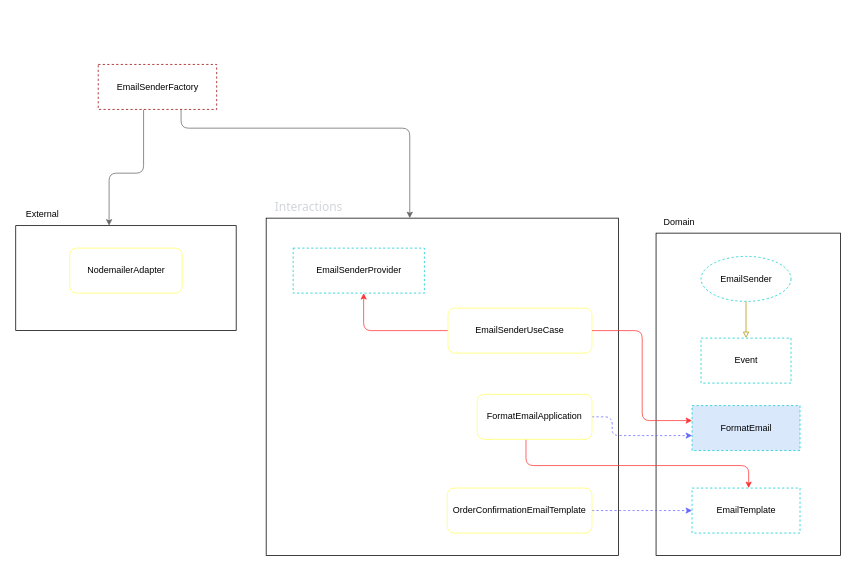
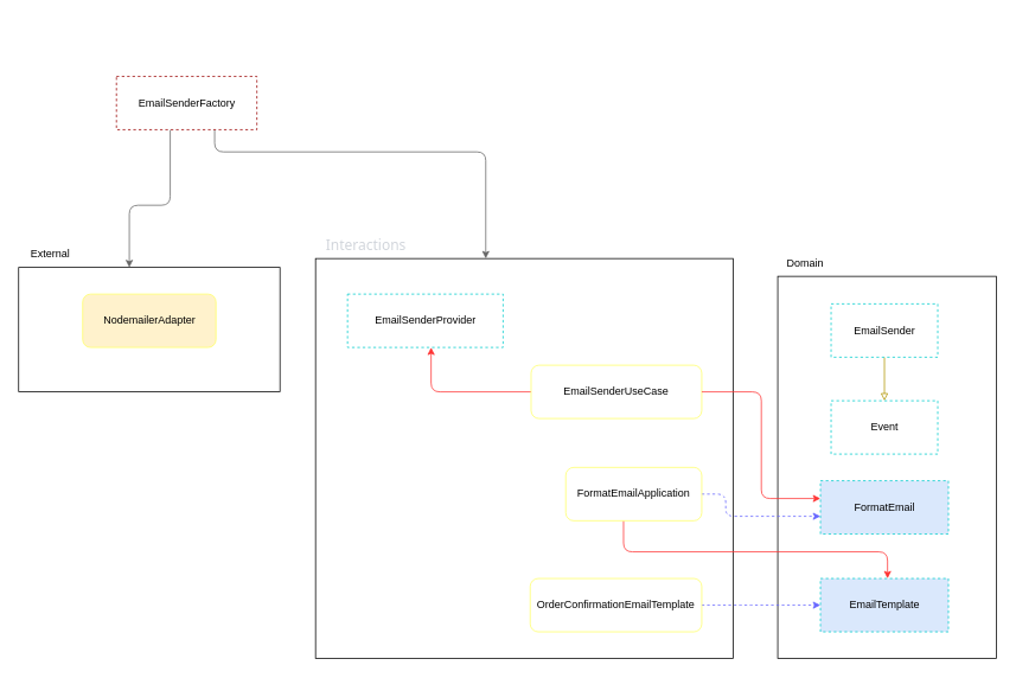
  <mxCell id="0" />
  <mxCell id="1" parent="0" />
  <mxCell id="2" value="" style="rounded=0;whiteSpace=wrap;html=1;" parent="1" vertex="1"><mxGeometry x="354.5" y="290" width="470" height="450" as="geometry" /></mxCell>
  <mxCell id="3" style="edgeStyle=orthogonalEdgeStyle;html=1;strokeColor=#ff3333;" parent="1" source="4" target="6" edge="1"><mxGeometry relative="1" as="geometry"><Array as="points"><mxPoint x="484.5" y="440" /></Array></mxGeometry></mxCell>
  <mxCell id="4" value="EmailSenderUseCase" style="rounded=1;whiteSpace=wrap;html=1;strokeColor=#FFFF66;" parent="1" vertex="1"><mxGeometry x="597" y="410" width="192" height="60" as="geometry" /></mxCell>
  <mxCell id="5" value="&lt;div style=&quot;text-align: start;&quot;&gt;&lt;span style=&quot;background-color: initial; font-size: 16px;&quot;&gt;&lt;font face=&quot;Söhne, ui-sans-serif, system-ui, -apple-system, Segoe UI, Roboto, Ubuntu, Cantarell, Noto Sans, sans-serif, Helvetica Neue, Arial, Apple Color Emoji, Segoe UI Emoji, Segoe UI Symbol, Noto Color Emoji&quot; color=&quot;#d1d5db&quot;&gt;Interactions&lt;/font&gt;&lt;/span&gt;&lt;/div&gt;" style="text;html=1;strokeColor=none;fillColor=none;align=center;verticalAlign=middle;whiteSpace=wrap;rounded=0;" parent="1" vertex="1"><mxGeometry x="354.5" y="260" width="112.5" height="30" as="geometry" /></mxCell>
  <mxCell id="6" value="EmailSenderProvider" style="rounded=0;whiteSpace=wrap;html=1;strokeColor=#00CCCC;dashed=1;" parent="1" vertex="1"><mxGeometry x="390.5" y="330" width="175" height="60" as="geometry" /></mxCell>
  <mxCell id="7" value="" style="rounded=0;whiteSpace=wrap;html=1;" parent="1" vertex="1"><mxGeometry x="874.5" y="310" width="246" height="430" as="geometry" /></mxCell>
  <mxCell id="8" value="Domain" style="text;html=1;align=center;verticalAlign=middle;resizable=0;points=[];autosize=1;strokeColor=none;fillColor=none;" parent="1" vertex="1"><mxGeometry x="874.5" y="280" width="60" height="30" as="geometry" /></mxCell>
  <mxCell id="9" style="edgeStyle=orthogonalEdgeStyle;html=1;endArrow=block;strokeColor=#B09500;fillColor=#e3c800;endFill=0;" parent="1" source="10" target="19" edge="1"><mxGeometry relative="1" as="geometry"><Array as="points" /></mxGeometry></mxCell>
- <mxCell id="10" value="EmailSender" style="ellipse;whiteSpace=wrap;html=1;strokeColor=#00CCCC;dashed=1;" parent="1" vertex="1"><mxGeometry x="934.5" y="341" width="120" height="60" as="geometry" /></mxCell>
+ <mxCell id="10" value="EmailSender" style="rounded=0;whiteSpace=wrap;html=1;strokeColor=#00CCCC;dashed=1;" parent="1" vertex="1"><mxGeometry x="934.5" y="341" width="120" height="60" as="geometry" /></mxCell>
  <mxCell id="11" value="" style="rounded=0;whiteSpace=wrap;html=1;" parent="1" vertex="1"><mxGeometry x="20.5" y="300" width="294" height="140" as="geometry" /></mxCell>
  <mxCell id="12" value="External" style="text;html=1;align=center;verticalAlign=middle;resizable=0;points=[];autosize=1;strokeColor=none;fillColor=none;" parent="1" vertex="1"><mxGeometry x="20.5" y="270" width="70" height="30" as="geometry" /></mxCell>
- <mxCell id="13" value="NodemailerAdapter" style="rounded=1;whiteSpace=wrap;html=1;strokeColor=#FFFF66;" parent="1" vertex="1"><mxGeometry x="92.5" y="330" width="150" height="60" as="geometry" /></mxCell>
+ <mxCell id="13" value="NodemailerAdapter" style="rounded=1;whiteSpace=wrap;html=1;strokeColor=#FFFF66;fillColor=#fff2cc;" parent="1" vertex="1"><mxGeometry x="92.5" y="330" width="150" height="60" as="geometry" /></mxCell>
  <mxCell id="14" value="" style="rounded=0;whiteSpace=wrap;html=1;strokeColor=#FFFFFF;fontColor=#000000;" parent="1" vertex="1"><mxGeometry x="50.5" y="50" width="340" height="150" as="geometry" /></mxCell>
  <mxCell id="15" value="&lt;font color=&quot;#ffffff&quot;&gt;Main&lt;/font&gt;" style="text;html=1;align=center;verticalAlign=middle;resizable=0;points=[];autosize=1;strokeColor=none;fillColor=none;fontColor=#000000;" parent="1" vertex="1"><mxGeometry x="50.5" y="20" width="50" height="30" as="geometry" /></mxCell>
  <mxCell id="16" style="edgeStyle=orthogonalEdgeStyle;html=1;strokeColor=#666666;" parent="1" source="18" target="11" edge="1"><mxGeometry relative="1" as="geometry"><Array as="points"><mxPoint x="191" y="230" /><mxPoint x="145" y="230" /></Array></mxGeometry></mxCell>
  <mxCell id="17" style="edgeStyle=orthogonalEdgeStyle;html=1;strokeColor=#666666;" parent="1" source="18" target="2" edge="1"><mxGeometry relative="1" as="geometry"><Array as="points"><mxPoint x="241" y="170" /><mxPoint x="546" y="170" /></Array></mxGeometry></mxCell>
  <mxCell id="18" value="EmailSenderFactory" style="rounded=0;whiteSpace=wrap;html=1;strokeColor=#990000;gradientColor=none;dashed=1;" parent="1" vertex="1"><mxGeometry x="130.5" y="85" width="158" height="60" as="geometry" /></mxCell>
  <mxCell id="19" value="Event" style="rounded=0;whiteSpace=wrap;html=1;strokeColor=#00CCCC;dashed=1;" parent="1" vertex="1"><mxGeometry x="934.5" y="450" width="120" height="60" as="geometry" /></mxCell>
  <mxCell id="20" value="FormatEmail" style="rounded=0;whiteSpace=wrap;html=1;strokeColor=#00CCCC;dashed=1;fillColor=#dae8fc;" parent="1" vertex="1"><mxGeometry x="922.5" y="540" width="144" height="60" as="geometry" /></mxCell>
  <mxCell id="21" style="edgeStyle=orthogonalEdgeStyle;html=1;strokeColor=#ff3333;" parent="1" source="4" target="20" edge="1"><mxGeometry relative="1" as="geometry"><Array as="points"><mxPoint x="856" y="440" /><mxPoint x="856" y="560" /></Array></mxGeometry></mxCell>
  <mxCell id="22" style="edgeStyle=orthogonalEdgeStyle;html=1;strokeColor=#6666FF;fillColor=#a20025;dashed=1;" parent="1" source="24" target="20" edge="1"><mxGeometry relative="1" as="geometry"><Array as="points"><mxPoint x="816" y="555" /><mxPoint x="816" y="580" /></Array></mxGeometry></mxCell>
  <mxCell id="23" style="edgeStyle=orthogonalEdgeStyle;html=1;strokeColor=#ff3333;" parent="1" source="24" target="25" edge="1"><mxGeometry relative="1" as="geometry"><Array as="points"><mxPoint x="701" y="620" /><mxPoint x="998" y="620" /></Array></mxGeometry></mxCell>
  <mxCell id="24" value="FormatEmailApplication" style="rounded=1;whiteSpace=wrap;html=1;strokeColor=#FFFF66;" parent="1" vertex="1"><mxGeometry x="636" y="525" width="153" height="60" as="geometry" /></mxCell>
- <mxCell id="25" value="EmailTemplate" style="rounded=0;whiteSpace=wrap;html=1;strokeColor=#00CCCC;dashed=1;" parent="1" vertex="1"><mxGeometry x="922.5" y="650" width="144" height="60" as="geometry" /></mxCell>
+ <mxCell id="25" value="EmailTemplate" style="rounded=0;whiteSpace=wrap;html=1;strokeColor=#00CCCC;dashed=1;fillColor=#dae8fc;" parent="1" vertex="1"><mxGeometry x="922.5" y="650" width="144" height="60" as="geometry" /></mxCell>
  <mxCell id="26" style="edgeStyle=orthogonalEdgeStyle;html=1;strokeColor=#6666FF;fillColor=#a20025;dashed=1;" parent="1" source="27" target="25" edge="1"><mxGeometry relative="1" as="geometry"><Array as="points"><mxPoint x="836" y="680" /><mxPoint x="836" y="680" /></Array></mxGeometry></mxCell>
  <mxCell id="27" value="OrderConfirmationEmailTemplate" style="rounded=1;whiteSpace=wrap;html=1;strokeColor=#FFFF66;" parent="1" vertex="1"><mxGeometry x="596" y="650" width="193" height="60" as="geometry" /></mxCell>
